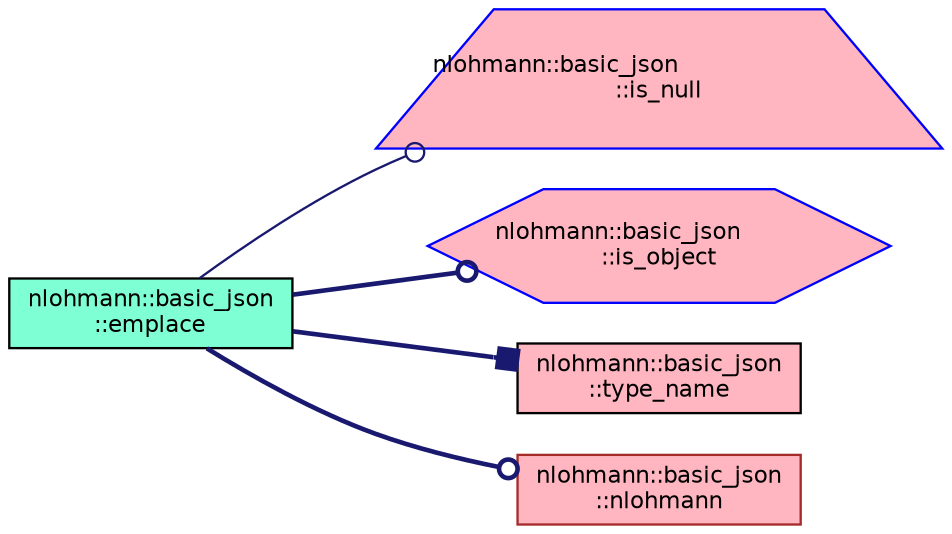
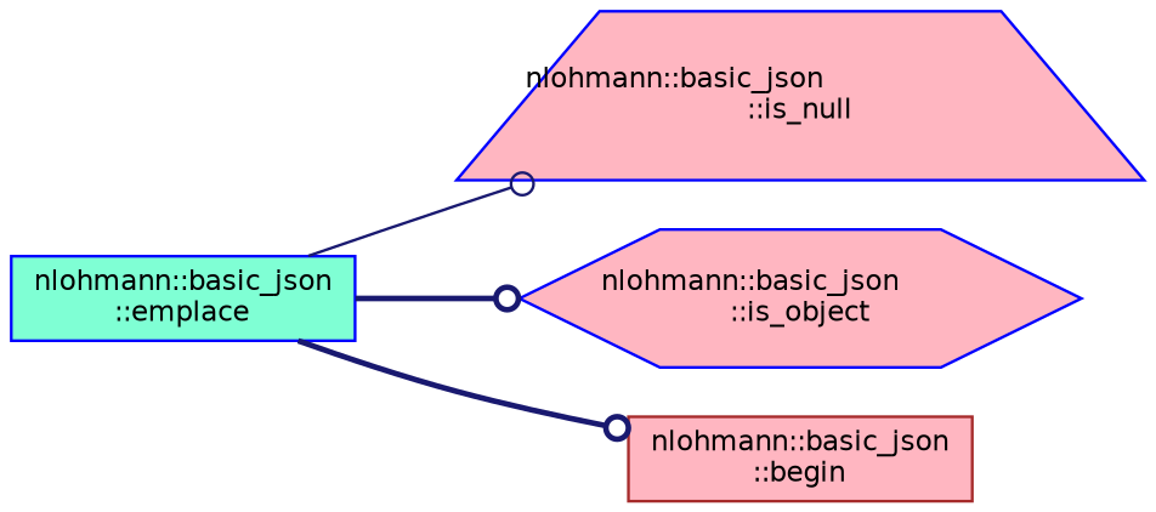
  digraph {
    rankdir=LR
    node [color=black fillcolor=lightpink fontname=Helvetica fontsize=10 shape=box style=filled]
    edge [arrowhead=odot color=midnightblue fontname=Helvetica fontsize=10 labelfontname=Helvetica labelfontsize=10 style=bold]
-   n1 [fillcolor=aquamarine fontcolor=black height=0.2 label="nlohmann::basic_json\l::emplace" width=0.4]
+   n1 [color=blue fillcolor=aquamarine fontcolor=black height=0.2 label="nlohmann::basic_json\l::emplace" width=0.4]
    n2 [color=blue height=0.2 label="nlohmann::basic_json\l::is_null" shape=trapezium width=0.4]
    n3 [color=blue height=0.2 label="nlohmann::basic_json\l::is_object" shape=hexagon width=0.4]
-   n4 [height=0.2 label="nlohmann::basic_json\l::type_name" width=0.4]
-   n5 [color=brown height=0.2 label="nlohmann::basic_json\l::nlohmann" width=0.4]
+   n5 [color=brown height=0.2 label="nlohmann::basic_json\l::begin" width=0.4]
    n1 -> n2 [style=solid]
    n1 -> n3
-   n1 -> n4 [arrowhead=box]
    n1 -> n5
  }
